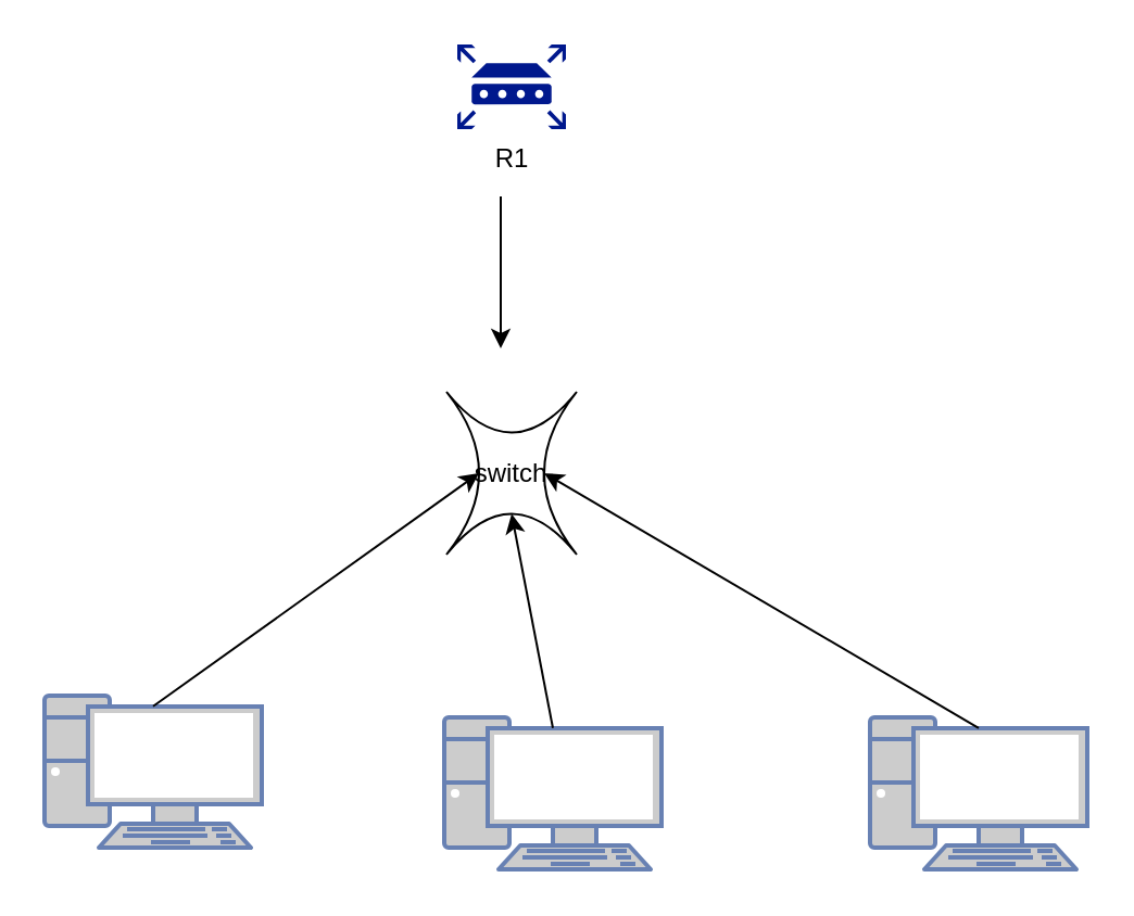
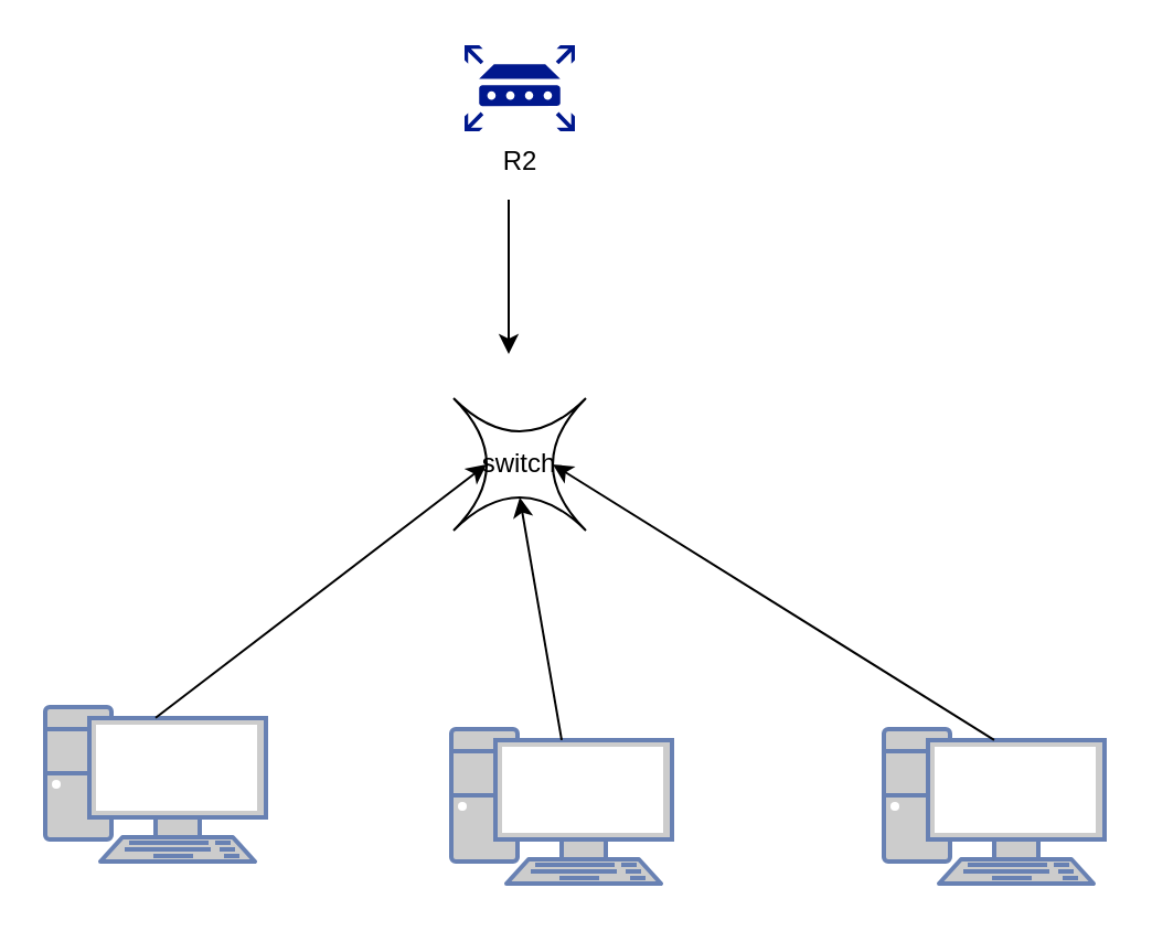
  <mxCell id="0" />
  <mxCell id="1" parent="0" />
- <mxCell id="2" value="R1" style="sketch=0;aspect=fixed;pointerEvents=1;shadow=0;dashed=0;html=1;strokeColor=none;labelPosition=center;verticalLabelPosition=bottom;verticalAlign=top;align=center;fillColor=#00188D;shape=mxgraph.mscae.enterprise.router" vertex="1" parent="1"><mxGeometry x="210" y="20" width="50" height="39" as="geometry" /></mxCell>
+ <mxCell id="2" value="R2" style="sketch=0;aspect=fixed;pointerEvents=1;shadow=0;dashed=0;html=1;strokeColor=none;labelPosition=center;verticalLabelPosition=bottom;verticalAlign=top;align=center;fillColor=#00188D;shape=mxgraph.mscae.enterprise.router" vertex="1" parent="1"><mxGeometry x="210" y="20" width="50" height="39" as="geometry" /></mxCell>
  <mxCell id="3" value="" style="endArrow=classic;html=1;rounded=0;" edge="1" parent="1"><mxGeometry width="50" height="50" relative="1" as="geometry"><mxPoint x="230" y="90" as="sourcePoint" /><mxPoint x="230" y="160" as="targetPoint" /><Array as="points" /></mxGeometry></mxCell>
- <mxCell id="4" value="switch" style="shape=switch;whiteSpace=wrap;html=1;" vertex="1" parent="1"><mxGeometry x="205" y="180" width="60" height="75" as="geometry" /></mxCell>
+ <mxCell id="4" value="switch" style="shape=switch;whiteSpace=wrap;html=1;" vertex="1" parent="1"><mxGeometry x="205" y="180" width="60" height="60" as="geometry" /></mxCell>
  <mxCell id="5" value="" style="fontColor=#0066CC;verticalAlign=top;verticalLabelPosition=bottom;labelPosition=center;align=center;html=1;outlineConnect=0;fillColor=#CCCCCC;strokeColor=#6881B3;gradientColor=none;gradientDirection=north;strokeWidth=2;shape=mxgraph.networks.pc;" vertex="1" parent="1"><mxGeometry x="20" y="320" width="100" height="70" as="geometry" /></mxCell>
  <mxCell id="6" value="" style="fontColor=#0066CC;verticalAlign=top;verticalLabelPosition=bottom;labelPosition=center;align=center;html=1;outlineConnect=0;fillColor=#CCCCCC;strokeColor=#6881B3;gradientColor=none;gradientDirection=north;strokeWidth=2;shape=mxgraph.networks.pc;" vertex="1" parent="1"><mxGeometry x="204" y="330" width="100" height="70" as="geometry" /></mxCell>
  <mxCell id="7" value="" style="fontColor=#0066CC;verticalAlign=top;verticalLabelPosition=bottom;labelPosition=center;align=center;html=1;outlineConnect=0;fillColor=#CCCCCC;strokeColor=#6881B3;gradientColor=none;gradientDirection=north;strokeWidth=2;shape=mxgraph.networks.pc;" vertex="1" parent="1"><mxGeometry x="400" y="330" width="100" height="70" as="geometry" /></mxCell>
  <mxCell id="8" value="" style="endArrow=classic;html=1;rounded=0;exitX=0.5;exitY=0.07;exitDx=0;exitDy=0;exitPerimeter=0;entryX=0.25;entryY=0.5;entryDx=0;entryDy=0;entryPerimeter=0;" edge="1" parent="1" source="5" target="4"><mxGeometry width="50" height="50" relative="1" as="geometry"><mxPoint x="90" y="310" as="sourcePoint" /><mxPoint x="330" y="430" as="targetPoint" /></mxGeometry></mxCell>
  <mxCell id="9" value="" style="endArrow=classic;html=1;rounded=0;exitX=0.5;exitY=0.07;exitDx=0;exitDy=0;exitPerimeter=0;entryX=0.5;entryY=0.75;entryDx=0;entryDy=0;entryPerimeter=0;" edge="1" parent="1" source="6" target="4"><mxGeometry width="50" height="50" relative="1" as="geometry"><mxPoint x="280" y="480" as="sourcePoint" /><mxPoint x="330" y="430" as="targetPoint" /></mxGeometry></mxCell>
  <mxCell id="10" value="" style="endArrow=classic;html=1;rounded=0;exitX=0.5;exitY=0.07;exitDx=0;exitDy=0;exitPerimeter=0;entryX=0.75;entryY=0.5;entryDx=0;entryDy=0;entryPerimeter=0;" edge="1" parent="1" source="7" target="4"><mxGeometry width="50" height="50" relative="1" as="geometry"><mxPoint x="280" y="480" as="sourcePoint" /><mxPoint x="290" y="220" as="targetPoint" /></mxGeometry></mxCell>
